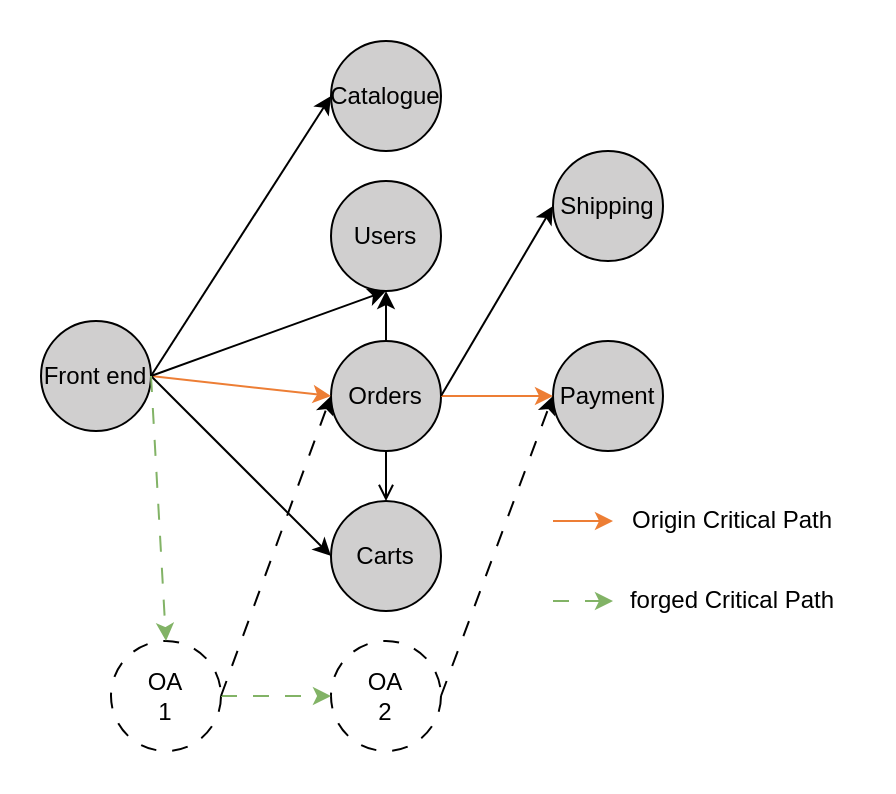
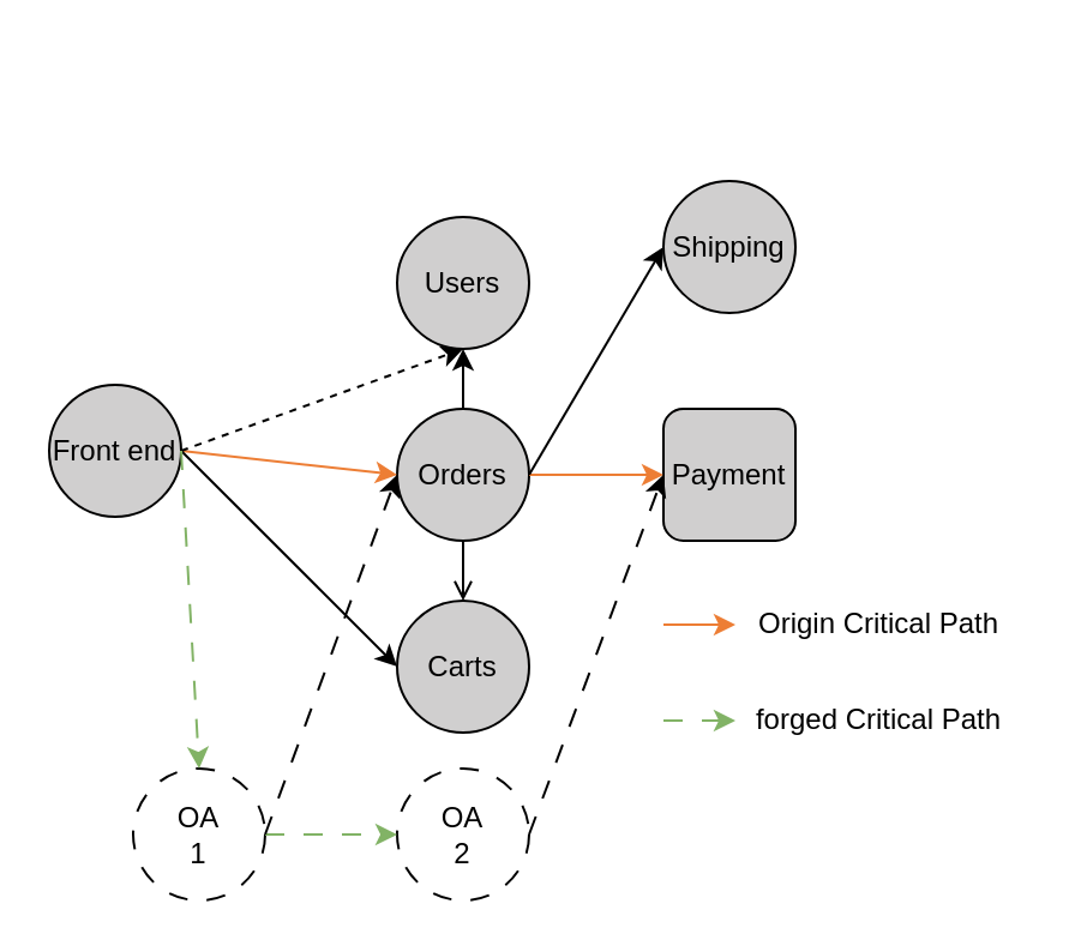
  <mxCell id="0" />
  <mxCell id="1" parent="0" />
  <mxCell id="2" value="" style="endArrow=classic;html=1;rounded=0;exitX=1;exitY=0.5;exitDx=0;exitDy=0;entryX=0;entryY=0.5;entryDx=0;entryDy=0;dashed=1;dashPattern=8 8;strokeColor=#82B366;" parent="1" edge="1"><mxGeometry width="50" height="50" relative="1" as="geometry"><mxPoint x="276" y="300" as="sourcePoint" /><mxPoint x="306" y="300" as="targetPoint" /></mxGeometry></mxCell>
  <mxCell id="3" value="" style="endArrow=classic;html=1;rounded=0;exitX=1;exitY=0.5;exitDx=0;exitDy=0;entryX=0;entryY=0.5;entryDx=0;entryDy=0;strokeColor=#ED7E35;" parent="1" edge="1"><mxGeometry width="50" height="50" relative="1" as="geometry"><mxPoint x="276" y="260" as="sourcePoint" /><mxPoint x="306" y="260" as="targetPoint" /></mxGeometry></mxCell>
  <mxCell id="4" value="Origin Critical Path" style="text;html=1;align=center;verticalAlign=middle;whiteSpace=wrap;rounded=0;" parent="1" vertex="1"><mxGeometry x="306" y="250" width="120" height="20" as="geometry" /></mxCell>
  <mxCell id="5" value="forged Critical Path" style="text;html=1;align=center;verticalAlign=middle;whiteSpace=wrap;rounded=0;" parent="1" vertex="1"><mxGeometry x="306" y="290" width="120" height="20" as="geometry" /></mxCell>
  <mxCell id="6" value="Front end" style="ellipse;whiteSpace=wrap;html=1;aspect=fixed;fillColor=#D0CFCF;" vertex="1" parent="1"><mxGeometry x="20" y="160" width="55" height="55" as="geometry" /></mxCell>
  <mxCell id="7" value="Users" style="ellipse;whiteSpace=wrap;html=1;aspect=fixed;fillColor=#D0CFCF;" vertex="1" parent="1"><mxGeometry x="165" y="90" width="55" height="55" as="geometry" /></mxCell>
- <mxCell id="8" value="Payment" style="ellipse;whiteSpace=wrap;html=1;aspect=fixed;fillColor=#D0CFCF;" vertex="1" parent="1"><mxGeometry x="276" y="170" width="55" height="55" as="geometry" /></mxCell>
+ <mxCell id="8" value="Payment" style="whiteSpace=wrap;html=1;aspect=fixed;fillColor=#D0CFCF;rounded=1;" vertex="1" parent="1"><mxGeometry x="276" y="170" width="55" height="55" as="geometry" /></mxCell>
  <mxCell id="9" value="Orders" style="ellipse;whiteSpace=wrap;html=1;aspect=fixed;fillColor=#D0CFCF;" vertex="1" parent="1"><mxGeometry x="165" y="170" width="55" height="55" as="geometry" /></mxCell>
  <mxCell id="10" value="" style="endArrow=classic;html=1;rounded=0;exitX=1;exitY=0.5;exitDx=0;exitDy=0;entryX=0;entryY=0.5;entryDx=0;entryDy=0;strokeColor=#ED7E35;" edge="1" parent="1" source="6" target="9"><mxGeometry width="50" height="50" relative="1" as="geometry"><mxPoint x="230" y="280" as="sourcePoint" /><mxPoint x="280" y="230" as="targetPoint" /></mxGeometry></mxCell>
  <mxCell id="11" value="" style="endArrow=classic;html=1;rounded=0;exitX=1;exitY=0.5;exitDx=0;exitDy=0;entryX=0;entryY=0.5;entryDx=0;entryDy=0;strokeColor=#ED7E35;" edge="1" parent="1" source="9" target="8"><mxGeometry width="50" height="50" relative="1" as="geometry"><mxPoint x="170" y="420" as="sourcePoint" /><mxPoint x="220" y="370" as="targetPoint" /></mxGeometry></mxCell>
- <mxCell id="12" value="" style="endArrow=classic;html=1;rounded=0;exitX=1;exitY=0.5;exitDx=0;exitDy=0;entryX=0.5;entryY=1;entryDx=0;entryDy=0;" edge="1" parent="1" source="6" target="7"><mxGeometry width="50" height="50" relative="1" as="geometry"><mxPoint x="90" y="390" as="sourcePoint" /><mxPoint x="138" y="140" as="targetPoint" /></mxGeometry></mxCell>
- <mxCell id="13" value="Catalogue" style="ellipse;whiteSpace=wrap;html=1;aspect=fixed;fillColor=#D0CFCF;" vertex="1" parent="1"><mxGeometry x="165" y="20" width="55" height="55" as="geometry" /></mxCell>
+ <mxCell id="12" value="" style="endArrow=classic;html=1;rounded=0;exitX=1;exitY=0.5;exitDx=0;exitDy=0;entryX=0.5;entryY=1;entryDx=0;entryDy=0;dashed=1;" edge="1" parent="1" source="6" target="7"><mxGeometry width="50" height="50" relative="1" as="geometry"><mxPoint x="90" y="390" as="sourcePoint" /><mxPoint x="138" y="140" as="targetPoint" /></mxGeometry></mxCell>
  <mxCell id="14" value="Carts" style="ellipse;whiteSpace=wrap;html=1;aspect=fixed;fillColor=#D0CFCF;" vertex="1" parent="1"><mxGeometry x="165" y="250" width="55" height="55" as="geometry" /></mxCell>
  <mxCell id="15" value="" style="endArrow=classic;html=1;rounded=0;exitX=0.5;exitY=0;exitDx=0;exitDy=0;entryX=0.5;entryY=1;entryDx=0;entryDy=0;" edge="1" parent="1" source="9" target="7"><mxGeometry width="50" height="50" relative="1" as="geometry"><mxPoint x="420" y="150" as="sourcePoint" /><mxPoint x="470" y="100" as="targetPoint" /></mxGeometry></mxCell>
  <mxCell id="16" value="" style="endArrow=open;html=1;rounded=0;exitX=0.5;exitY=1;exitDx=0;exitDy=0;" edge="1" parent="1" source="9" target="14"><mxGeometry width="50" height="50" relative="1" as="geometry"><mxPoint x="410" y="130" as="sourcePoint" /><mxPoint x="460" y="80" as="targetPoint" /></mxGeometry></mxCell>
- <mxCell id="17" value="" style="endArrow=classic;html=1;rounded=0;exitX=1;exitY=0.5;exitDx=0;exitDy=0;entryX=0;entryY=0.5;entryDx=0;entryDy=0;" edge="1" parent="1" source="6" target="13"><mxGeometry width="50" height="50" relative="1" as="geometry"><mxPoint x="370" y="110" as="sourcePoint" /><mxPoint x="420" y="60" as="targetPoint" /></mxGeometry></mxCell>
  <mxCell id="18" value="" style="endArrow=classic;html=1;rounded=0;exitX=1;exitY=0.5;exitDx=0;exitDy=0;entryX=0;entryY=0.5;entryDx=0;entryDy=0;" edge="1" parent="1" source="6" target="14"><mxGeometry width="50" height="50" relative="1" as="geometry"><mxPoint x="420" y="80" as="sourcePoint" /><mxPoint x="470" y="30" as="targetPoint" /></mxGeometry></mxCell>
  <mxCell id="19" value="Shipping" style="ellipse;whiteSpace=wrap;html=1;aspect=fixed;fillColor=#D0CFCF;" vertex="1" parent="1"><mxGeometry x="276" y="75" width="55" height="55" as="geometry" /></mxCell>
  <mxCell id="20" value="" style="endArrow=classic;html=1;rounded=0;exitX=1;exitY=0.5;exitDx=0;exitDy=0;entryX=0;entryY=0.5;entryDx=0;entryDy=0;" edge="1" parent="1" source="9" target="19"><mxGeometry width="50" height="50" relative="1" as="geometry"><mxPoint x="390" y="170" as="sourcePoint" /><mxPoint x="440" y="120" as="targetPoint" /></mxGeometry></mxCell>
  <mxCell id="21" value="OA&lt;div&gt;1&lt;/div&gt;" style="ellipse;whiteSpace=wrap;html=1;aspect=fixed;dashed=1;dashPattern=8 8;" vertex="1" parent="1"><mxGeometry x="55" y="320" width="55" height="55" as="geometry" /></mxCell>
  <mxCell id="22" value="OA&lt;div&gt;2&lt;/div&gt;" style="ellipse;whiteSpace=wrap;html=1;aspect=fixed;dashed=1;dashPattern=8 8;" vertex="1" parent="1"><mxGeometry x="165" y="320" width="55" height="55" as="geometry" /></mxCell>
  <mxCell id="23" value="" style="endArrow=classic;html=1;rounded=0;exitX=1;exitY=0.5;exitDx=0;exitDy=0;entryX=0.5;entryY=0;entryDx=0;entryDy=0;dashed=1;dashPattern=8 8;strokeColor=#82B366;" edge="1" parent="1" source="6" target="21"><mxGeometry width="50" height="50" relative="1" as="geometry"><mxPoint x="453" y="50" as="sourcePoint" /><mxPoint x="450" y="122" as="targetPoint" /></mxGeometry></mxCell>
  <mxCell id="24" value="" style="endArrow=classic;html=1;rounded=0;exitX=1;exitY=0.5;exitDx=0;exitDy=0;dashed=1;dashPattern=8 8;strokeColor=#82B366;" edge="1" parent="1" source="21" target="22"><mxGeometry width="50" height="50" relative="1" as="geometry"><mxPoint x="493" y="70" as="sourcePoint" /><mxPoint x="490" y="142" as="targetPoint" /></mxGeometry></mxCell>
  <mxCell id="25" value="" style="endArrow=classic;html=1;rounded=0;exitX=1;exitY=0.5;exitDx=0;exitDy=0;entryX=0;entryY=0.5;entryDx=0;entryDy=0;dashed=1;dashPattern=8 8;" edge="1" parent="1" source="21" target="9"><mxGeometry width="50" height="50" relative="1" as="geometry"><mxPoint x="480" y="55" as="sourcePoint" /><mxPoint x="515" as="targetPoint" y="-10" /></mxGeometry></mxCell>
  <mxCell id="26" value="" style="endArrow=classic;html=1;rounded=0;exitX=1;exitY=0.5;exitDx=0;exitDy=0;entryX=0;entryY=0.5;entryDx=0;entryDy=0;dashed=1;dashPattern=8 8;" edge="1" parent="1" source="22" target="8"><mxGeometry width="50" height="50" relative="1" as="geometry"><mxPoint x="510" y="145" as="sourcePoint" /><mxPoint x="545" y="80" as="targetPoint" /></mxGeometry></mxCell>
